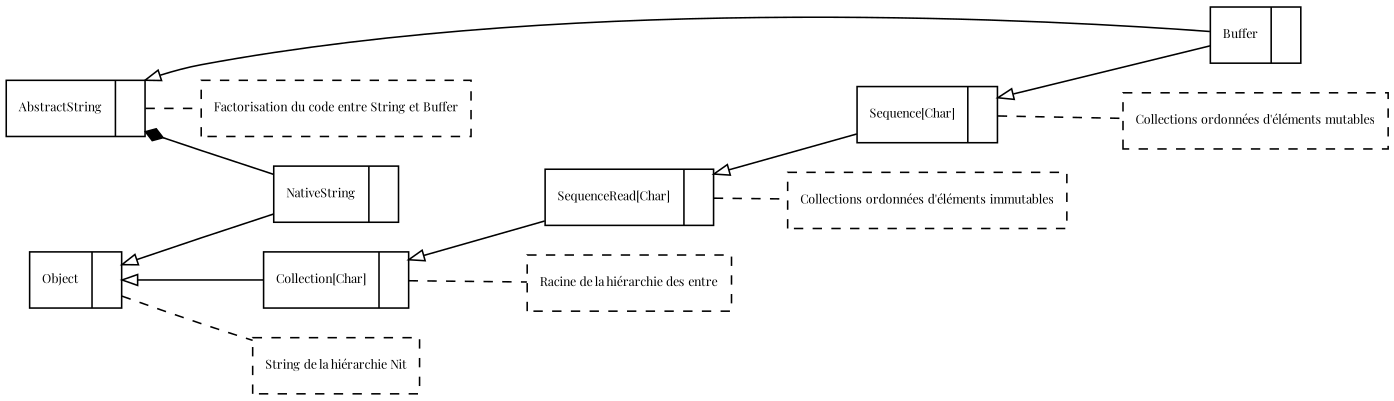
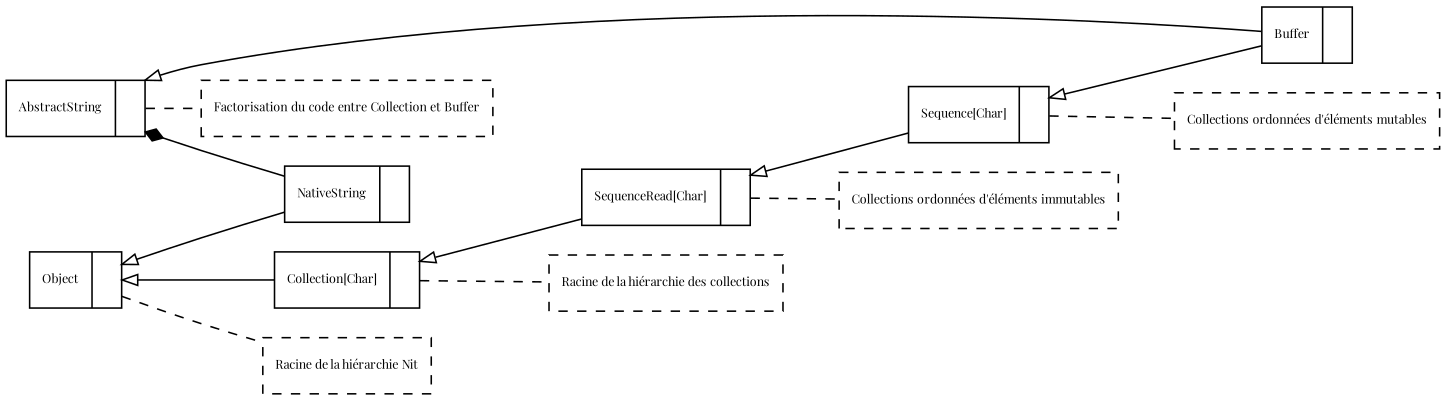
  digraph {
    fontname="Playfair Display"
    fontsize=8
    rankdir=LR
    node [fontname="Playfair Display" fontsize=8 shape=record]
    edge [arrowtail=empty dir=back fontname="Playfair Display" fontsize=8]
    n1 [label="{NativeString|}"]
    n2 [label="{Collection[Char]|}"]
    n3 [label="{SequenceRead[Char]|}"]
-   n4 [label="Racine de la hiérarchie des entre" style=dashed]
+   n4 [label="Racine de la hiérarchie des collections" style=dashed]
    n5 [label="{Sequence[Char]|}"]
    n6 [label="Collections ordonnées d'éléments immutables" style=dashed]
    n7 [label="{AbstractString|}"]
    n8 [label="{Buffer|}"]
-   n9 [label="Factorisation du code entre String et Buffer" style=dashed]
+   n9 [label="Factorisation du code entre Collection et Buffer" style=dashed]
    n10 [label="Collections ordonnées d'éléments mutables" style=dashed]
    n11 [label="{Object|}"]
-   n12 [label="String de la hiérarchie Nit" style=dashed]
+   n12 [label="Racine de la hiérarchie Nit" style=dashed]
    n2 -> n3
    n2 -> n4 [arrowhead=none style=dashed arrowtail="" dir=""]
    n3 -> n5
    n3 -> n6 [arrowhead=none style=dashed arrowtail="" dir=""]
    n5 -> n8
    n5 -> n10 [arrowhead=none style=dashed arrowtail="" dir=""]
    n7 -> n1 [arrowtail=diamond]
    n7 -> n8
    n7 -> n9 [arrowhead=none style=dashed arrowtail="" dir=""]
    n11 -> n1
    n11 -> n2
    n11 -> n12 [arrowhead=none style=dashed arrowtail="" dir=""]
  }
